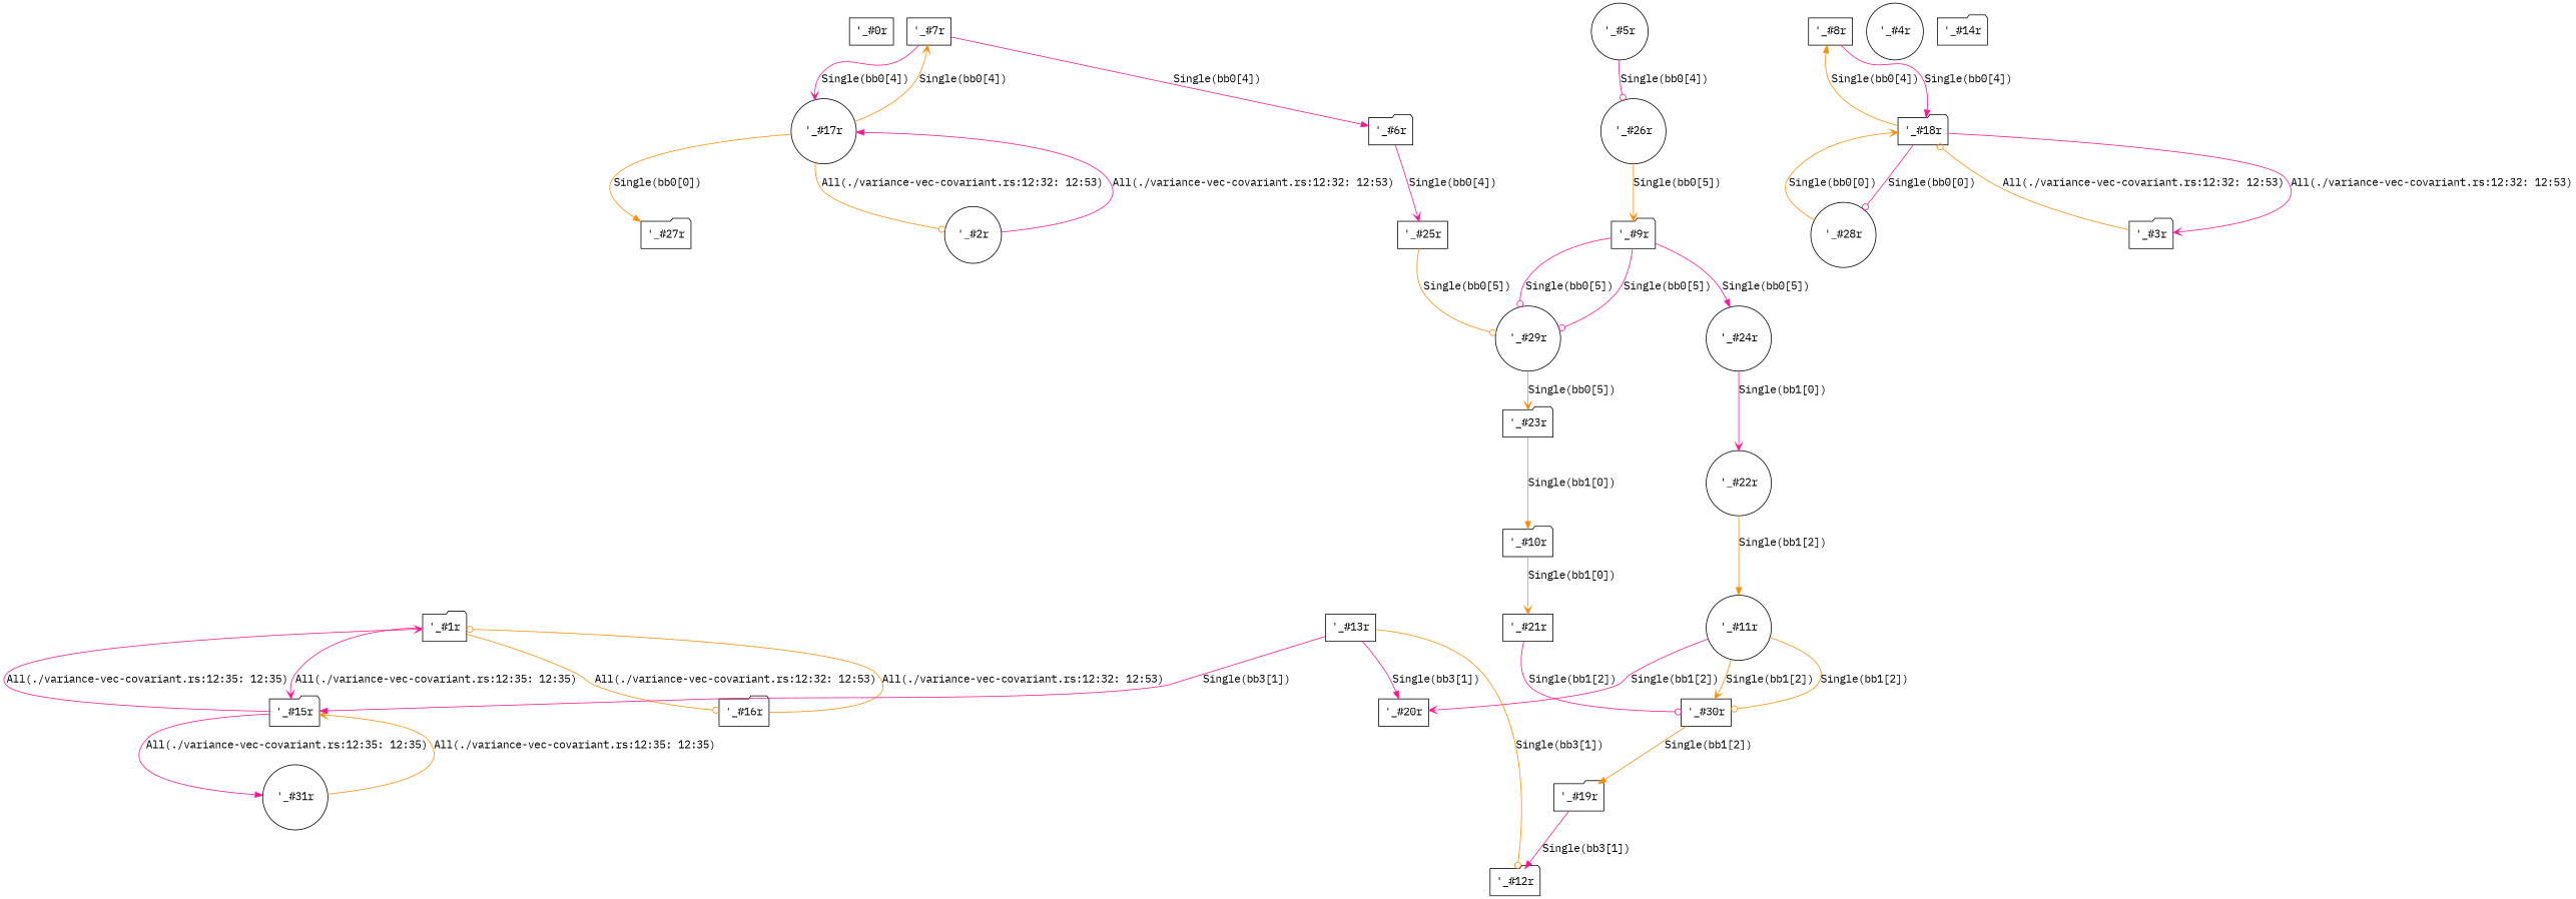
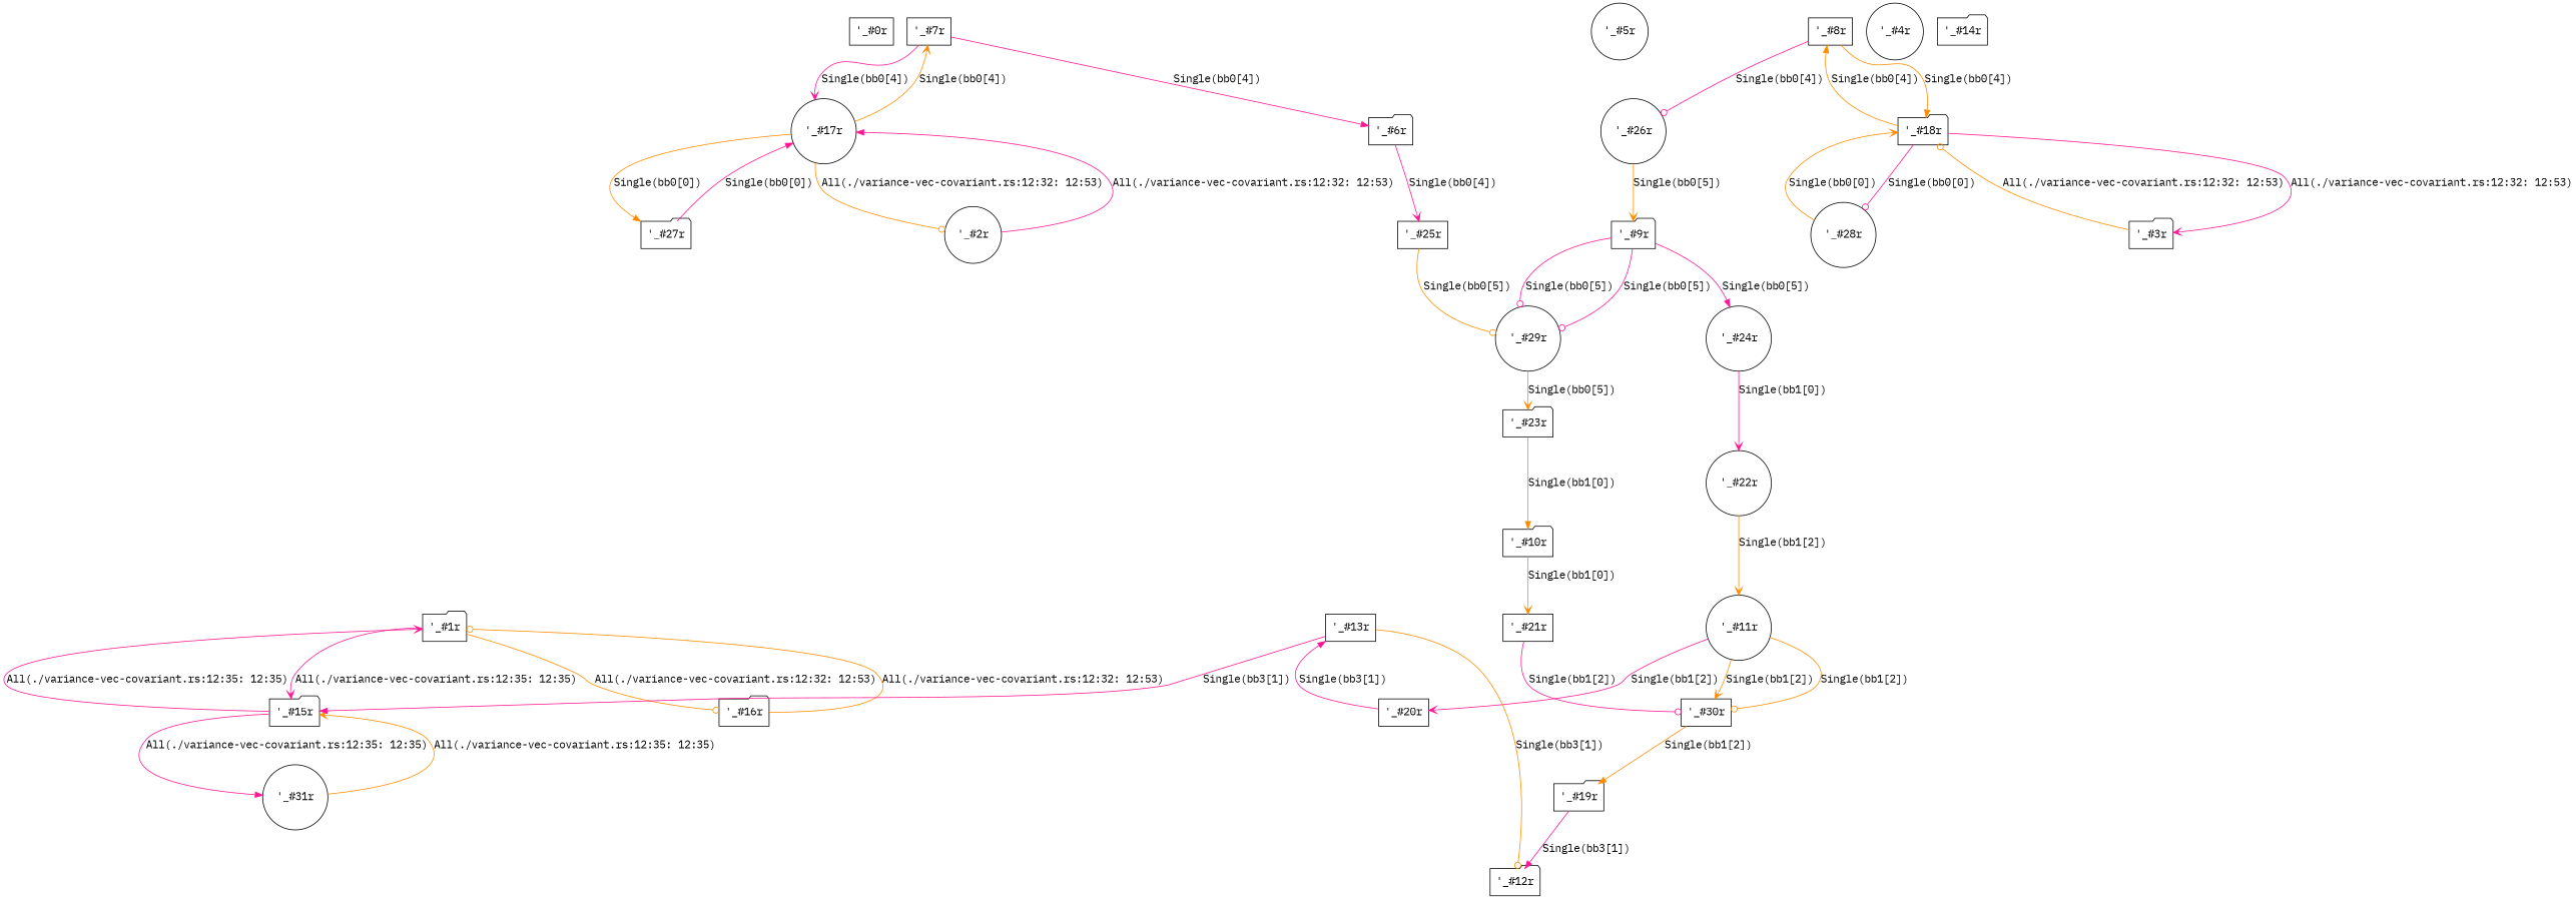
  digraph {
    fontname="IBM Plex Mono"
    node [fontname="IBM Plex Mono" shape=folder]
    edge [arrowhead=vee color=deeppink fontname="IBM Plex Mono"]
    n1 [label="\'_#0r" shape=box]
    n2 [label="\'_#1r"]
    n3 [label="\'_#15r"]
    n4 [label="\'_#16r"]
    n5 [label="\'_#31r" shape=circle]
    n6 [label="\'_#2r" shape=circle]
    n7 [label="\'_#17r" shape=circle]
    n8 [label="\'_#7r" shape=box]
    n9 [label="\'_#27r"]
    n10 [label="\'_#3r"]
    n11 [label="\'_#18r"]
    n12 [label="\'_#8r" shape=box]
    n13 [label="\'_#28r" shape=circle]
    n14 [label="\'_#4r" shape=circle]
    n15 [label="\'_#5r" shape=circle]
    n16 [label="\'_#6r"]
    n17 [label="\'_#25r" shape=box]
    n18 [label="\'_#29r" shape=circle]
    n19 [label="\'_#26r" shape=circle]
    n20 [label="\'_#9r"]
    n21 [label="\'_#24r" shape=circle]
    n22 [label="\'_#22r" shape=circle]
    n23 [label="\'_#23r"]
    n24 [label="\'_#10r"]
    n25 [label="\'_#21r" shape=box]
    n26 [label="\'_#30r" shape=box]
    n27 [label="\'_#11r" shape=circle]
    n28 [label="\'_#20r" shape=box]
    n29 [label="\'_#13r" shape=box]
    n30 [label="\'_#19r"]
    n31 [label="\'_#12r"]
    n32 [label="\'_#14r"]
    n2 -> n3 [label="All(./variance-vec-covariant.rs:12:35: 12:35)"]
    n2 -> n4 [arrowhead=odot color=darkorange label="All(./variance-vec-covariant.rs:12:32: 12:53)"]
    n3 -> n2 [label="All(./variance-vec-covariant.rs:12:35: 12:35)"]
    n3 -> n5 [arrowhead=normal label="All(./variance-vec-covariant.rs:12:35: 12:35)"]
    n4 -> n2 [arrowhead=odot color=darkorange label="All(./variance-vec-covariant.rs:12:32: 12:53)"]
    n5 -> n3 [color=darkorange label="All(./variance-vec-covariant.rs:12:35: 12:35)"]
    n6 -> n7 [arrowhead=normal label="All(./variance-vec-covariant.rs:12:32: 12:53)"]
    n7 -> n6 [arrowhead=odot color=darkorange label="All(./variance-vec-covariant.rs:12:32: 12:53)"]
    n7 -> n8 [color=darkorange label="Single(bb0[4])"]
    n7 -> n9 [arrowhead=normal color=darkorange label="Single(bb0[0])"]
    n8 -> n7 [label="Single(bb0[4])"]
    n8 -> n16 [arrowhead=normal label="Single(bb0[4])"]
+   n9 -> n7 [arrowhead=normal label="Single(bb0[0])"]
    n10 -> n11 [arrowhead=odot color=darkorange label="All(./variance-vec-covariant.rs:12:32: 12:53)"]
    n11 -> n10 [label="All(./variance-vec-covariant.rs:12:32: 12:53)"]
    n11 -> n12 [arrowhead=normal color=darkorange label="Single(bb0[4])"]
    n11 -> n13 [arrowhead=odot label="Single(bb0[0])"]
-   n12 -> n11 [arrowhead=normal label="Single(bb0[4])"]
-   n15 -> n19 [arrowhead=odot label="Single(bb0[4])"]
+   n12 -> n11 [arrowhead=normal color=darkorange label="Single(bb0[4])"]
+   n12 -> n19 [arrowhead=odot label="Single(bb0[4])"]
    n13 -> n11 [color=darkorange label="Single(bb0[0])"]
    n16 -> n17 [label="Single(bb0[4])"]
    n17 -> n18 [arrowhead=odot color=darkorange label="Single(bb0[5])"]
    n18 -> n23 [color=darkorange label="Single(bb0[5])"]
    n19 -> n20 [color=darkorange label="Single(bb0[5])"]
    n20 -> n18 [arrowhead=odot label="Single(bb0[5])"]
    n20 -> n18 [arrowhead=odot label="Single(bb0[5])"]
    n20 -> n21 [arrowhead=normal label="Single(bb0[5])"]
    n21 -> n22 [label="Single(bb1[0])"]
-   n22 -> n27 [arrowhead=normal color=darkorange label="Single(bb1[2])"]
+   n22 -> n27 [color=darkorange label="Single(bb1[2])"]
    n23 -> n24 [arrowhead=normal color=darkorange label="Single(bb1[0])"]
    n24 -> n25 [color=darkorange label="Single(bb1[0])"]
    n25 -> n26 [arrowhead=odot label="Single(bb1[2])"]
    n26 -> n30 [arrowhead=normal color=darkorange label="Single(bb1[2])"]
    n27 -> n26 [color=darkorange label="Single(bb1[2])"]
    n27 -> n26 [arrowhead=odot color=darkorange label="Single(bb1[2])"]
    n27 -> n28 [label="Single(bb1[2])"]
-   n29 -> n28 [arrowhead=normal label="Single(bb3[1])"]
+   n28 -> n29 [arrowhead=normal label="Single(bb3[1])"]
    n29 -> n3 [arrowhead=normal label="Single(bb3[1])"]
    n29 -> n31 [arrowhead=odot color=darkorange label="Single(bb3[1])"]
    n30 -> n31 [arrowhead=normal label="Single(bb3[1])"]
  }
